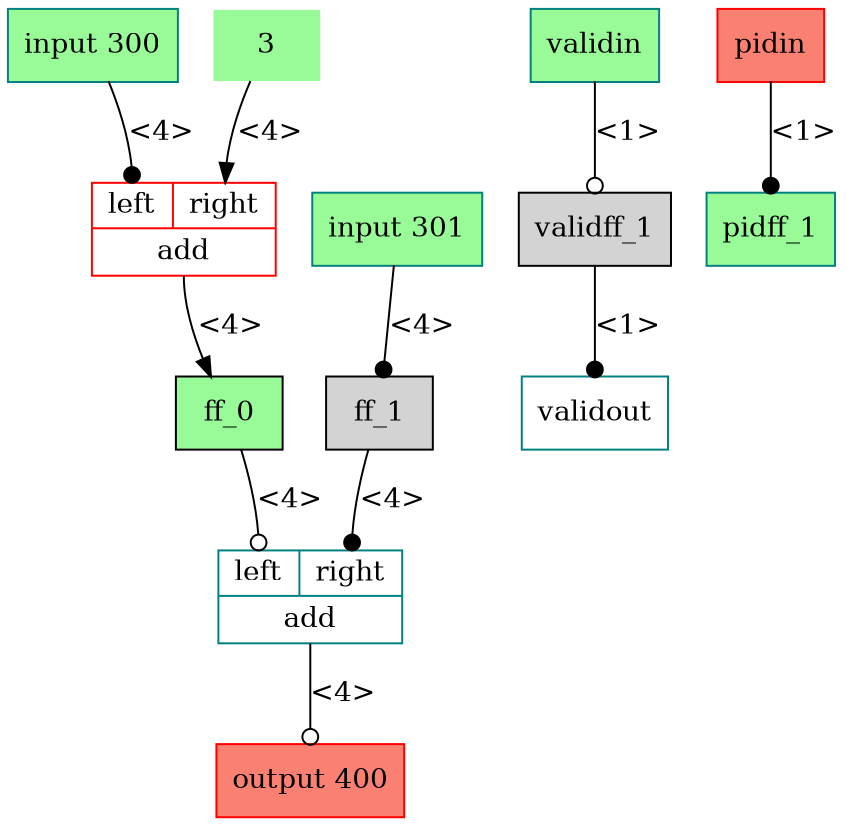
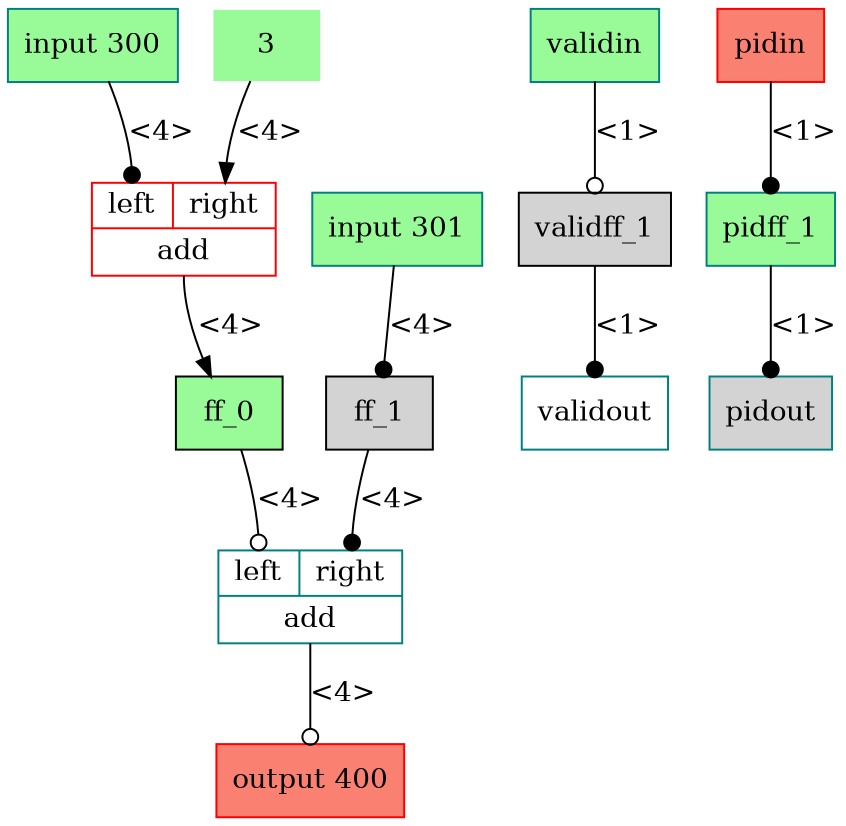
  digraph {
    node [color=teal d=0 fillcolor=palegreen l=0 od=0 shape=record style=filled w=4]
    edge [arrowhead=dot]
    n1 [label="input 300"]
    n2 [color=red d=8 debug="25454 1" fillcolor=white label="{{<left> left | <right> right} | <out> add}" od=8]
    ff_0 [color=black d=1 l=1 od=1]
    n4 [label="input 301"]
    ff_1 [color=black d=1 fillcolor=lightgrey l=1 od=1]
    n6 [d=9 debug="25454 1" fillcolor=white l=1 label="{{<left> left | <right> right} | <out> add}" od=8]
    n7 [color=black label=3 shape=plaintext]
    n8 [color=red d=9 fillcolor=salmon l=1 label="output 400" w=0]
    validin [w=1]
    validff_1 [color=black fillcolor=lightgrey l=1 od=1 w=1]
    validout [fillcolor=white w=1]
    pidin [color=red fillcolor=salmon w=1]
    pidff_1 [l=1 od=1 w=1]
+   pidout [fillcolor=lightgrey w=1]
    n1 -> n2 [headport=left label="<4>"]
    n2 -> ff_0 [arrowhead=normal label="<4>" tailport=out]
    ff_0 -> n6 [arrowhead=odot headport=left label="<4>"]
    n4 -> ff_1 [label="<4>"]
    ff_1 -> n6 [headport=right label="<4>"]
    n6 -> n8 [arrowhead=odot label="<4>" tailport=out]
    n7 -> n2 [arrowhead=normal headport=right label="<4>"]
    validin -> validff_1 [arrowhead=odot label="<1>"]
    validff_1 -> validout [label="<1>"]
    pidin -> pidff_1 [label="<1>"]
+   pidff_1 -> pidout [label="<1>"]
  }
